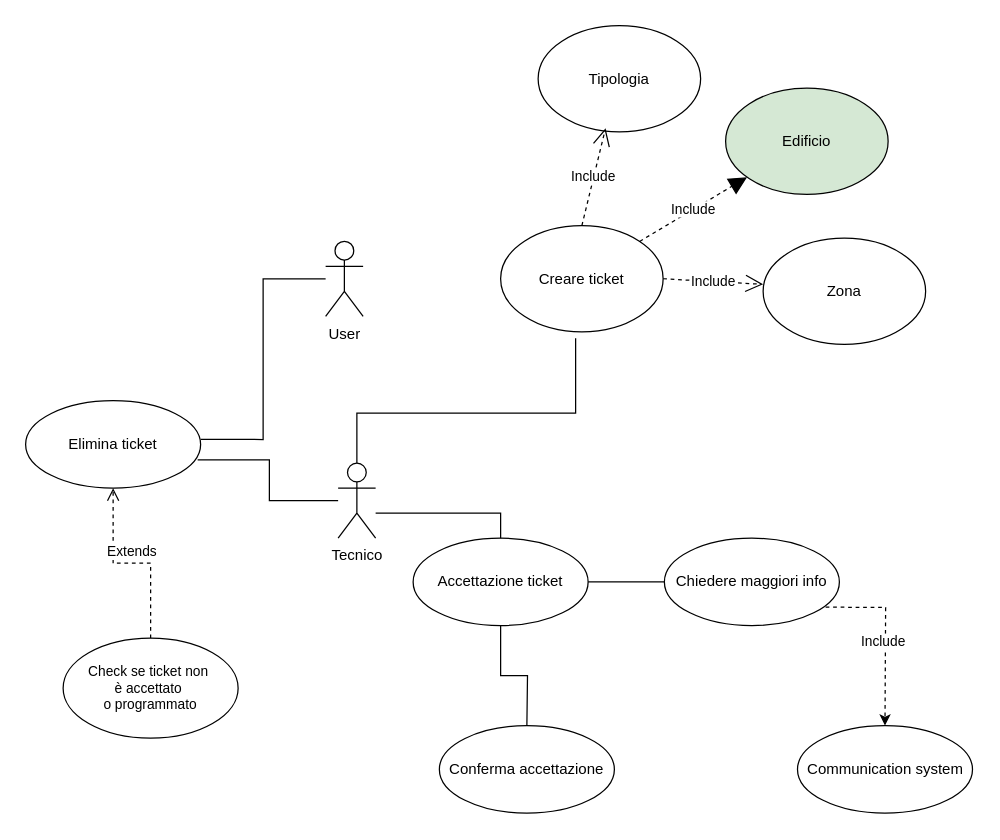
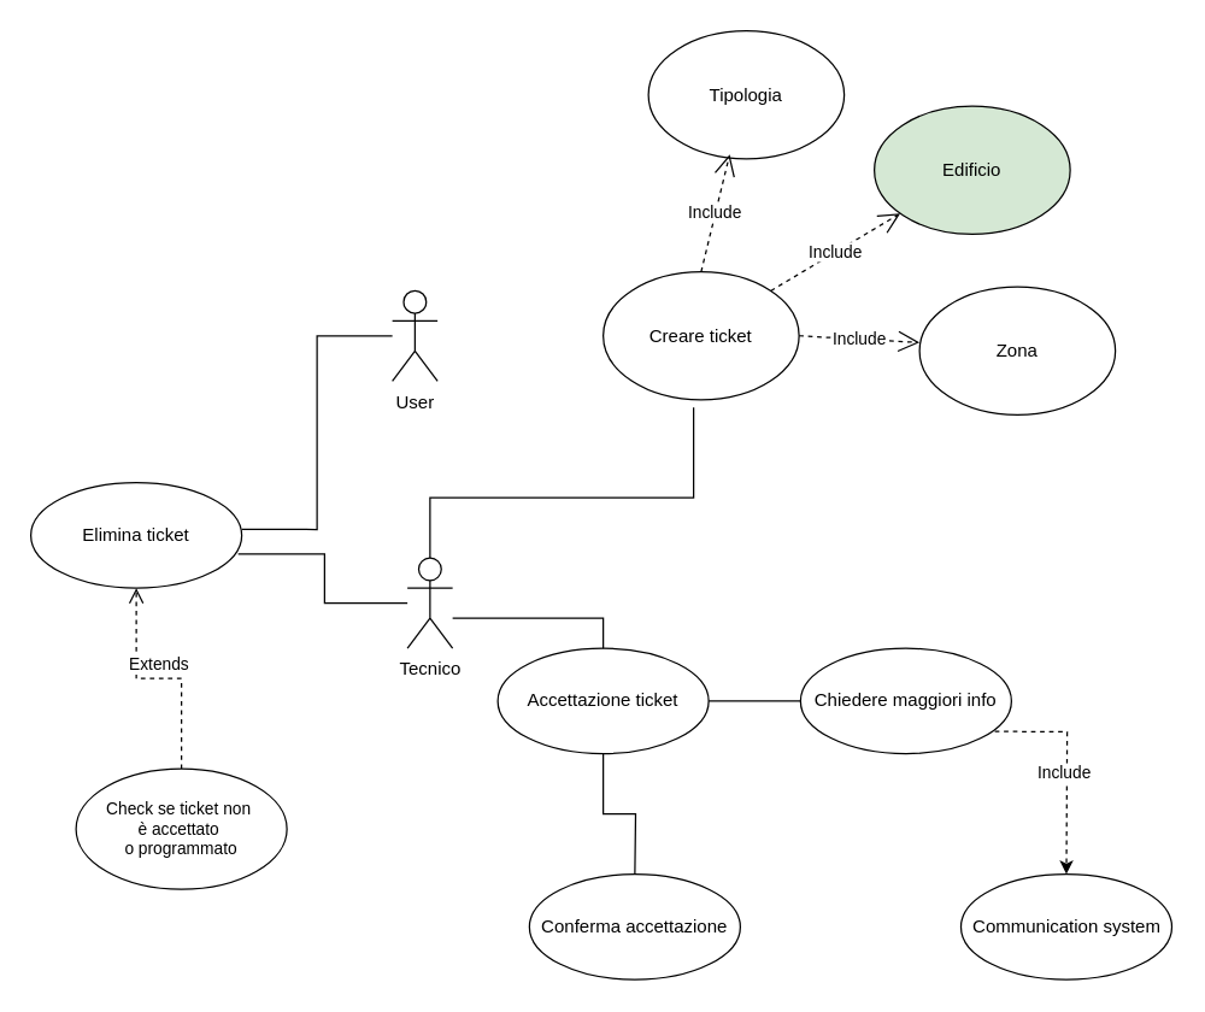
  <mxCell id="0" />
  <mxCell id="1" parent="0" />
  <mxCell id="2" value="User" style="shape=umlActor;verticalLabelPosition=bottom;verticalAlign=top;html=1;outlineConnect=0;" parent="1" vertex="1"><mxGeometry x="260" y="192.5" width="30" height="60" as="geometry" /></mxCell>
  <mxCell id="3" value="Creare ticket" style="ellipse;whiteSpace=wrap;html=1;" parent="1" vertex="1"><mxGeometry x="400" y="180" width="130" height="85" as="geometry" /></mxCell>
  <mxCell id="4" style="edgeStyle=orthogonalEdgeStyle;rounded=0;orthogonalLoop=1;jettySize=auto;html=1;endArrow=none;endFill=0;" edge="1" parent="1" source="5"><mxGeometry relative="1" as="geometry"><mxPoint x="460" y="270" as="targetPoint" /><Array as="points"><mxPoint x="285" y="330" /><mxPoint x="460" y="330" /></Array></mxGeometry></mxCell>
  <mxCell id="5" value="Tecnico" style="shape=umlActor;verticalLabelPosition=bottom;verticalAlign=top;html=1;" parent="1" vertex="1"><mxGeometry x="270" y="370" width="30" height="60" as="geometry" /></mxCell>
  <mxCell id="6" value="Elimina ticket" style="ellipse;whiteSpace=wrap;html=1;" parent="1" vertex="1"><mxGeometry x="20" y="320" width="140" height="70" as="geometry" /></mxCell>
  <mxCell id="7" style="edgeStyle=orthogonalEdgeStyle;rounded=0;orthogonalLoop=1;jettySize=auto;html=1;endArrow=none;endFill=0;" parent="1" source="9" edge="1"><mxGeometry relative="1" as="geometry"><mxPoint x="421" y="580" as="targetPoint" /></mxGeometry></mxCell>
  <mxCell id="8" style="edgeStyle=orthogonalEdgeStyle;rounded=0;orthogonalLoop=1;jettySize=auto;html=1;entryX=0;entryY=0.5;entryDx=0;entryDy=0;endArrow=none;endFill=0;" parent="1" source="9" target="19" edge="1"><mxGeometry relative="1" as="geometry" /></mxCell>
  <mxCell id="9" value="Accettazione ticket" style="ellipse;whiteSpace=wrap;html=1;" parent="1" vertex="1"><mxGeometry x="330" y="430" width="140" height="70" as="geometry" /></mxCell>
  <mxCell id="10" value="Zona" style="ellipse;whiteSpace=wrap;html=1;" parent="1" vertex="1"><mxGeometry x="610" y="190" width="130" height="85" as="geometry" /></mxCell>
  <mxCell id="11" value="Edificio" style="ellipse;whiteSpace=wrap;html=1;fillColor=#d5e8d4;" parent="1" vertex="1"><mxGeometry x="580" y="70" width="130" height="85" as="geometry" /></mxCell>
  <mxCell id="12" value="Tipologia" style="ellipse;whiteSpace=wrap;html=1;" parent="1" vertex="1"><mxGeometry x="430" y="20" width="130" height="85" as="geometry" /></mxCell>
  <mxCell id="13" value="Include" style="endArrow=open;endSize=12;dashed=1;html=1;rounded=0;exitX=0.5;exitY=0;exitDx=0;exitDy=0;entryX=0.415;entryY=0.965;entryDx=0;entryDy=0;entryPerimeter=0;" parent="1" source="3" target="12" edge="1"><mxGeometry width="160" relative="1" as="geometry"><mxPoint x="460" y="180.5" as="sourcePoint" /><mxPoint x="580" y="180" as="targetPoint" /></mxGeometry></mxCell>
- <mxCell id="14" value="Include" style="endArrow=block;endSize=12;dashed=1;html=1;rounded=0;exitX=1;exitY=0;exitDx=0;exitDy=0;" parent="1" source="3" target="11" edge="1"><mxGeometry width="160" relative="1" as="geometry"><mxPoint x="520" y="170.5" as="sourcePoint" /><mxPoint x="640" y="170" as="targetPoint" /></mxGeometry></mxCell>
+ <mxCell id="14" value="Include" style="endArrow=open;endSize=12;dashed=1;html=1;rounded=0;exitX=1;exitY=0;exitDx=0;exitDy=0;" parent="1" source="3" target="11" edge="1"><mxGeometry width="160" relative="1" as="geometry"><mxPoint x="520" y="170.5" as="sourcePoint" /><mxPoint x="640" y="170" as="targetPoint" /></mxGeometry></mxCell>
  <mxCell id="15" value="Include" style="endArrow=open;endSize=12;dashed=1;html=1;rounded=0;exitX=1;exitY=0.5;exitDx=0;exitDy=0;entryX=0;entryY=0.435;entryDx=0;entryDy=0;entryPerimeter=0;" parent="1" target="10" edge="1"><mxGeometry width="160" relative="1" as="geometry"><mxPoint x="530" y="222.5" as="sourcePoint" /><mxPoint x="650" y="222" as="targetPoint" /></mxGeometry></mxCell>
  <mxCell id="16" value="Conferma accettazione" style="ellipse;whiteSpace=wrap;html=1;" parent="1" vertex="1"><mxGeometry x="351" y="580" width="140" height="70" as="geometry" /></mxCell>
  <mxCell id="17" style="edgeStyle=orthogonalEdgeStyle;rounded=0;orthogonalLoop=1;jettySize=auto;html=1;dashed=1;" parent="1" edge="1"><mxGeometry relative="1" as="geometry"><mxPoint x="707.5" y="580" as="targetPoint" /><mxPoint x="630" y="485" as="sourcePoint" /></mxGeometry></mxCell>
  <mxCell id="18" value="Include" style="edgeLabel;html=1;align=center;verticalAlign=middle;resizable=0;points=[];" parent="17" vertex="1" connectable="0"><mxGeometry x="0.213" y="-2" relative="1" as="geometry"><mxPoint as="offset" /></mxGeometry></mxCell>
  <mxCell id="19" value="Chiedere maggiori info" style="ellipse;whiteSpace=wrap;html=1;" parent="1" vertex="1"><mxGeometry x="531" y="430" width="140" height="70" as="geometry" /></mxCell>
  <mxCell id="20" value="Communication system" style="ellipse;whiteSpace=wrap;html=1;" parent="1" vertex="1"><mxGeometry x="637.5" y="580" width="140" height="70" as="geometry" /></mxCell>
  <mxCell id="21" style="edgeStyle=orthogonalEdgeStyle;shape=connector;rounded=0;orthogonalLoop=1;jettySize=auto;html=1;entryX=0.5;entryY=0;entryDx=0;entryDy=0;strokeColor=default;align=center;verticalAlign=middle;fontFamily=Helvetica;fontSize=11;fontColor=default;labelBackgroundColor=default;endArrow=none;endFill=0;" parent="1" source="5" target="9" edge="1"><mxGeometry relative="1" as="geometry"><Array as="points"><mxPoint x="400" y="410" /></Array></mxGeometry></mxCell>
  <mxCell id="22" value="Extends" style="html=1;verticalAlign=bottom;endArrow=open;dashed=1;endSize=8;curved=0;rounded=0;strokeColor=default;align=center;fontFamily=Helvetica;fontSize=11;fontColor=default;labelBackgroundColor=default;edgeStyle=orthogonalEdgeStyle;exitX=0.5;exitY=0;exitDx=0;exitDy=0;entryX=0.5;entryY=1;entryDx=0;entryDy=0;" parent="1" target="6" edge="1" source="23"><mxGeometry relative="1" as="geometry"><mxPoint x="310" y="439.48" as="sourcePoint" /><mxPoint x="60" y="424.48" as="targetPoint" /></mxGeometry></mxCell>
  <mxCell id="23" value="Check se ticket non&amp;nbsp;&lt;div&gt;è accettato&amp;nbsp;&lt;/div&gt;&lt;div&gt;o programmato&lt;/div&gt;" style="ellipse;whiteSpace=wrap;html=1;fontFamily=Helvetica;fontSize=11;fontColor=default;labelBackgroundColor=default;" parent="1" vertex="1"><mxGeometry x="50" y="510" width="140" height="80" as="geometry" /></mxCell>
  <mxCell id="24" style="edgeStyle=orthogonalEdgeStyle;rounded=0;orthogonalLoop=1;jettySize=auto;html=1;entryX=1.001;entryY=0.444;entryDx=0;entryDy=0;entryPerimeter=0;endArrow=none;endFill=0;" edge="1" parent="1" source="2" target="6"><mxGeometry relative="1" as="geometry" /></mxCell>
  <mxCell id="25" style="edgeStyle=orthogonalEdgeStyle;rounded=0;orthogonalLoop=1;jettySize=auto;html=1;entryX=0.983;entryY=0.677;entryDx=0;entryDy=0;entryPerimeter=0;endArrow=none;endFill=0;" edge="1" parent="1" source="5" target="6"><mxGeometry relative="1" as="geometry" /></mxCell>
